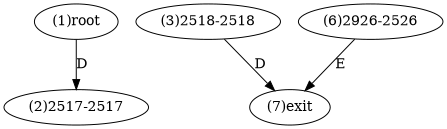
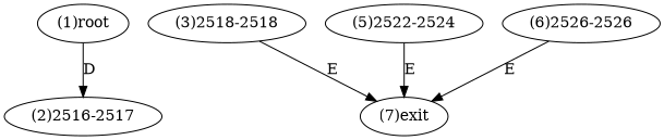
  digraph {
    n1 [label="(1)root"]
-   n2 [label="(2)2517-2517"]
+   n2 [label="(2)2516-2517"]
    n3 [label="(3)2518-2518"]
    n4 [label="(7)exit"]
-   n6 [label="(6)2926-2526"]
+   n5 [label="(5)2522-2524"]
+   n6 [label="(6)2526-2526"]
    n1 -> n2 [label=D]
-   n3 -> n4 [label=D]
+   n3 -> n4 [label=E]
+   n5 -> n4 [label=E]
    n6 -> n4 [label=E]
  }
